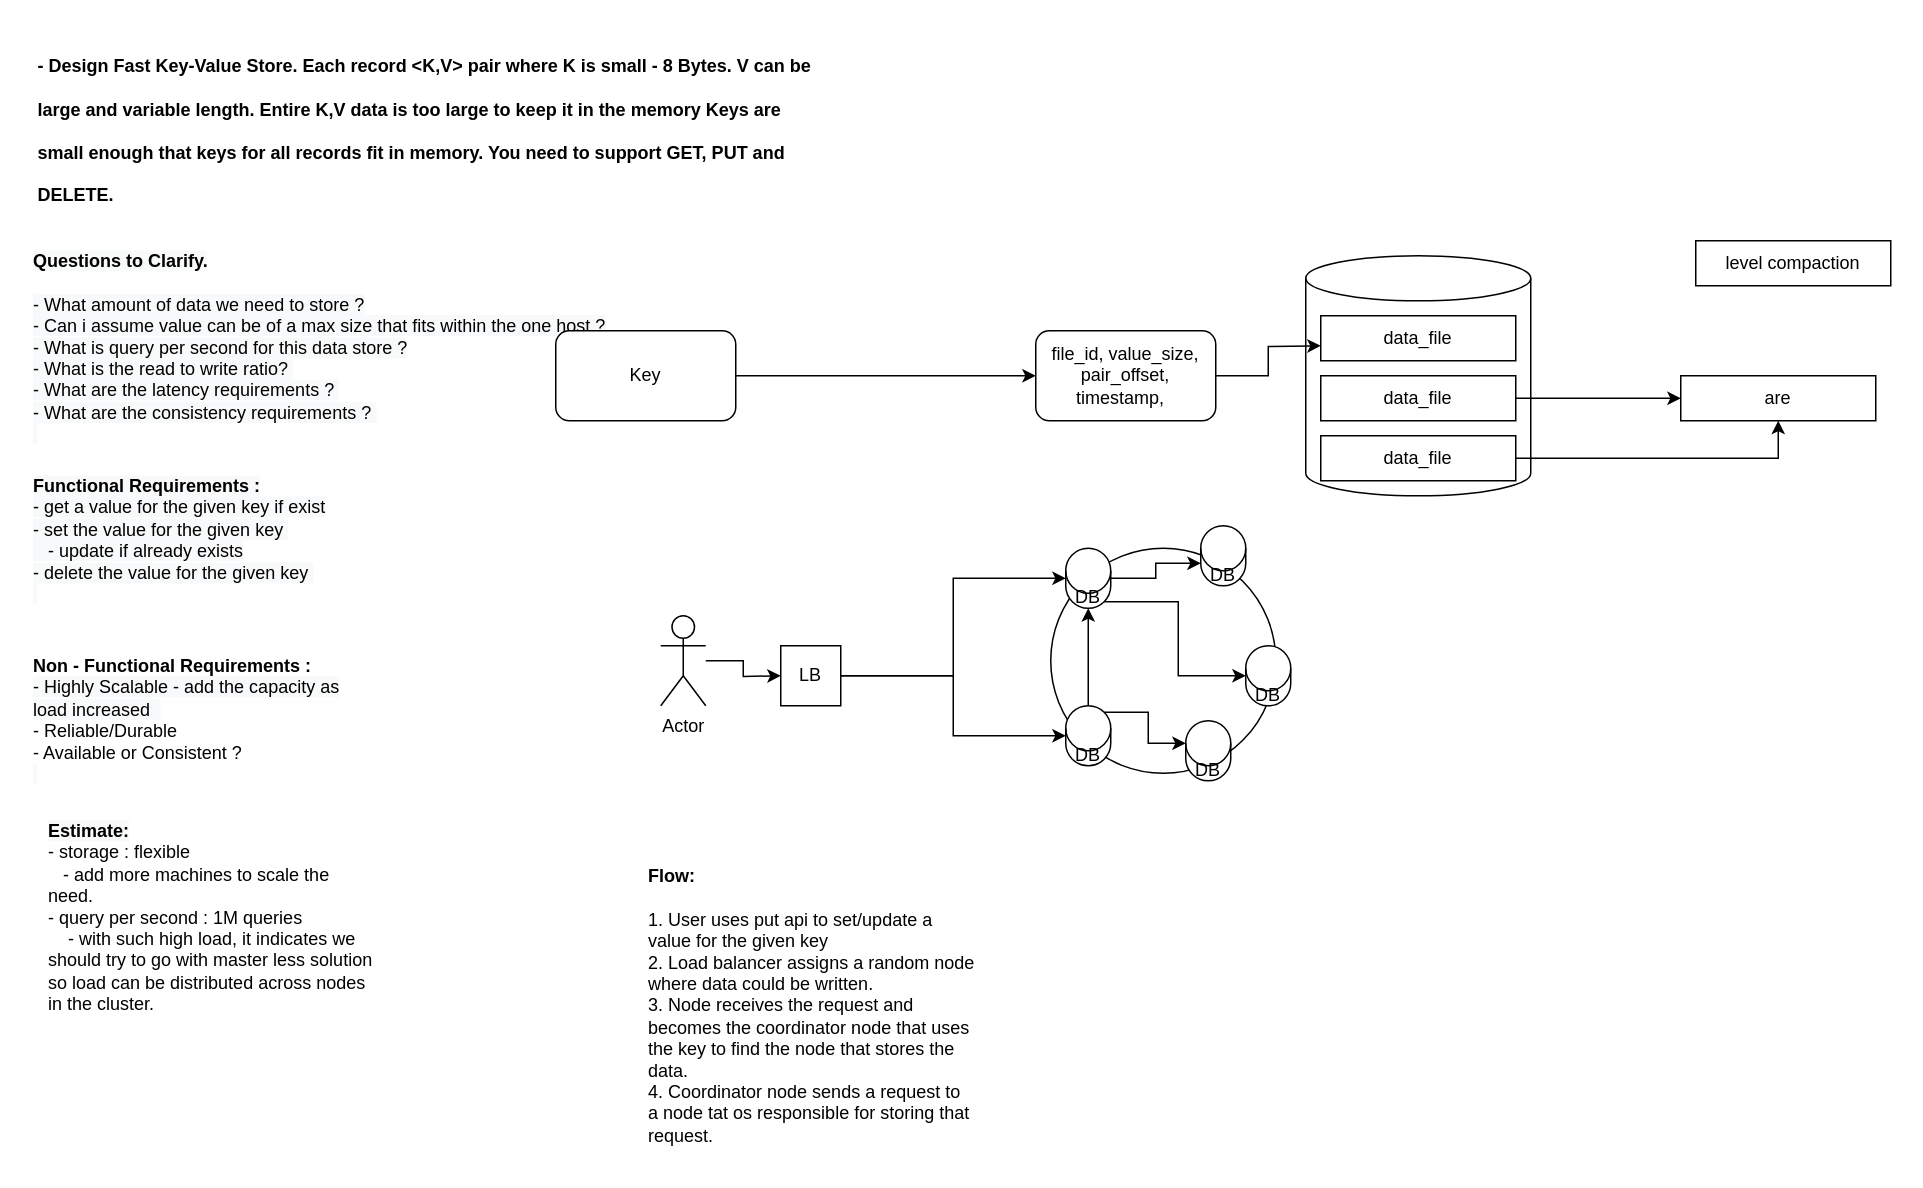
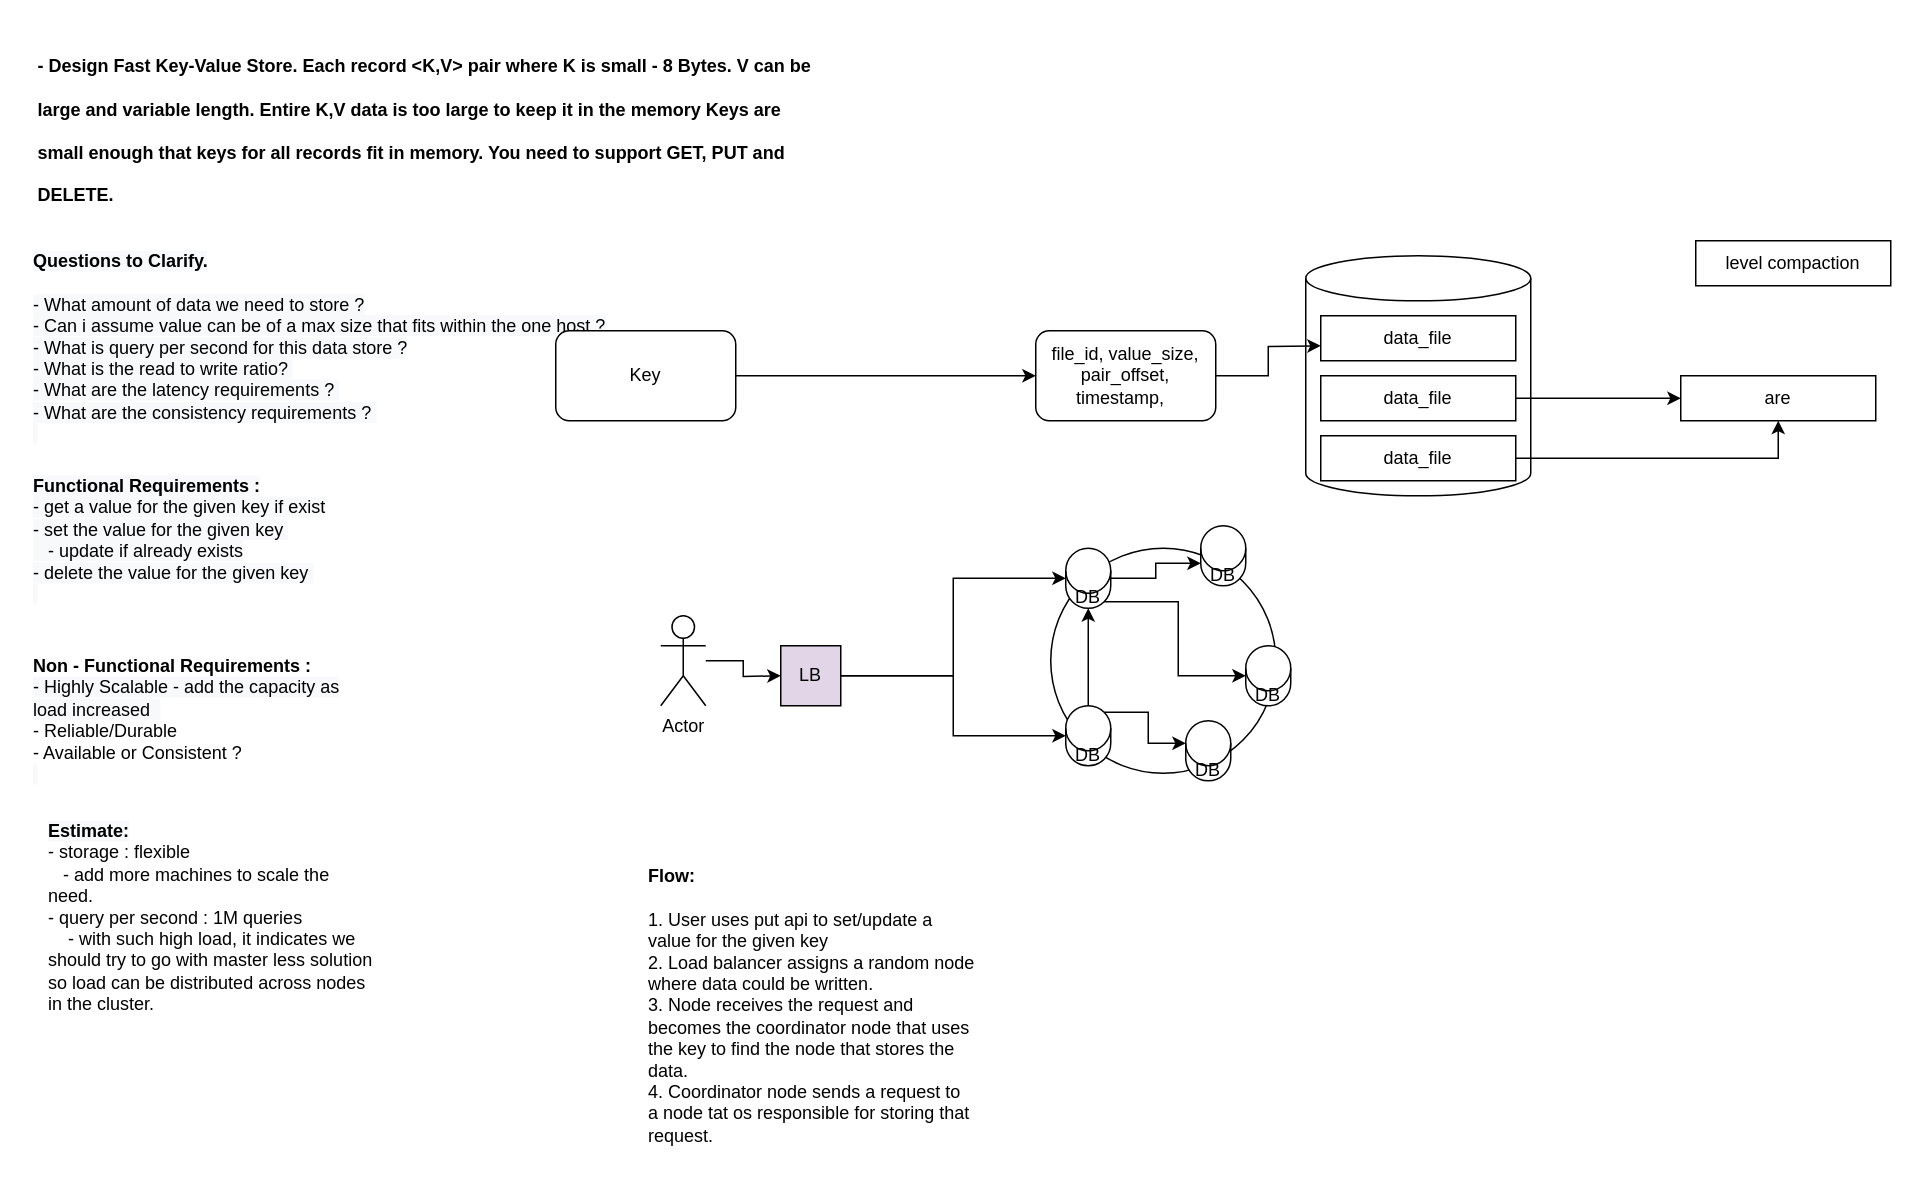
  <mxCell id="0" />
  <mxCell id="1" parent="0" />
  <mxCell id="2" value="DB" style="shape=cylinder3;whiteSpace=wrap;html=1;boundedLbl=1;backgroundOutline=1;size=15;" vertex="1" parent="1"><mxGeometry x="870" y="170" width="150" height="160" as="geometry" /></mxCell>
  <mxCell id="3" value="" style="ellipse;whiteSpace=wrap;html=1;aspect=fixed;" vertex="1" parent="1"><mxGeometry x="700" y="365" width="150" height="150" as="geometry" /></mxCell>
  <mxCell id="4" value="&lt;h1&gt;&lt;span style=&quot;font-size: 12px ; text-align: center&quot;&gt;- Design Fast Key-Value Store. Each record &amp;lt;K,V&amp;gt; pair where K is small - 8 Bytes. V can be large and variable length. Entire K,V data is too large to keep it in the memory Keys are small enough that keys for all records fit in memory. You need to support GET, PUT and DELETE.&lt;/span&gt;&lt;/h1&gt;&lt;div style=&quot;text-align: center&quot;&gt;&lt;br&gt;&lt;/div&gt;&lt;div style=&quot;text-align: center&quot;&gt;&lt;br&gt;&lt;/div&gt;&lt;div style=&quot;text-align: center&quot;&gt;&lt;br&gt;&lt;/div&gt;" style="text;html=1;strokeColor=none;fillColor=none;spacing=5;spacingTop=-20;whiteSpace=wrap;overflow=hidden;rounded=0;" vertex="1" parent="1"><mxGeometry x="20" y="20" width="530" height="130" as="geometry" /></mxCell>
  <mxCell id="5" value="&lt;span style=&quot;color: rgb(0 , 0 , 0) ; font-family: &amp;#34;helvetica&amp;#34; ; font-size: 12px ; font-style: normal ; letter-spacing: normal ; text-align: center ; text-indent: 0px ; text-transform: none ; word-spacing: 0px ; background-color: rgb(248 , 249 , 250) ; display: inline ; float: none&quot;&gt;&lt;b&gt;Questions to Clarify.&lt;br&gt;&lt;br&gt;&lt;/b&gt;- What amount of data we need to store ?&lt;br&gt;- Can i assume value can be of a max size that fits within the one host ?&lt;br&gt;- What is query per second for this data store ?&lt;br&gt;- What is the read to write ratio?&amp;nbsp;&lt;br&gt;- What are the latency requirements ?&amp;nbsp;&lt;br&gt;- What are the consistency requirements ?&amp;nbsp;&lt;br&gt;&amp;nbsp;&lt;br&gt;&lt;/span&gt;" style="text;whiteSpace=wrap;html=1;" vertex="1" parent="1"><mxGeometry x="20" y="160" width="450" height="30" as="geometry" /></mxCell>
  <mxCell id="6" value="&lt;span style=&quot;color: rgb(0 , 0 , 0) ; font-family: &amp;#34;helvetica&amp;#34; ; font-size: 12px ; font-style: normal ; letter-spacing: normal ; text-align: center ; text-indent: 0px ; text-transform: none ; word-spacing: 0px ; background-color: rgb(248 , 249 , 250) ; display: inline ; float: none&quot;&gt;&lt;b&gt;Functional Requirements :&lt;br&gt;&lt;/b&gt;- get a value for the given key if exist&lt;br&gt;- set the value for the given key&amp;nbsp;&lt;br&gt;&amp;nbsp; &amp;nbsp;- update if already exists&lt;br&gt;- delete the value for the given key&amp;nbsp;&lt;br&gt;&amp;nbsp;&lt;br&gt;&lt;/span&gt;" style="text;whiteSpace=wrap;html=1;" vertex="1" parent="1"><mxGeometry x="20" y="310" width="450" height="30" as="geometry" /></mxCell>
  <mxCell id="7" value="&lt;b style=&quot;color: rgb(0 , 0 , 0) ; font-family: &amp;#34;helvetica&amp;#34; ; font-size: 12px ; font-style: normal ; letter-spacing: normal ; text-align: center ; text-indent: 0px ; text-transform: none ; word-spacing: 0px&quot;&gt;Non - Functional Requirements :&lt;br&gt;&lt;/b&gt;&lt;span style=&quot;color: rgb(0 , 0 , 0) ; font-family: &amp;#34;helvetica&amp;#34; ; font-size: 12px ; font-style: normal ; font-weight: 400 ; letter-spacing: normal ; text-align: center ; text-indent: 0px ; text-transform: none ; word-spacing: 0px ; background-color: rgb(248 , 249 , 250) ; display: inline ; float: none&quot;&gt;- Highly Scalable - add the capacity as load increased&amp;nbsp;&lt;/span&gt;&lt;span style=&quot;color: rgb(0 , 0 , 0) ; font-family: &amp;#34;helvetica&amp;#34; ; font-size: 12px ; font-style: normal ; font-weight: 400 ; letter-spacing: normal ; text-align: center ; text-indent: 0px ; text-transform: none ; word-spacing: 0px ; background-color: rgb(248 , 249 , 250) ; display: inline ; float: none&quot;&gt;&amp;nbsp;&lt;br&gt;&lt;/span&gt;- Reliable/Durable&lt;br&gt;- Available or Consistent ?&lt;br style=&quot;color: rgb(0 , 0 , 0) ; font-family: &amp;#34;helvetica&amp;#34; ; font-size: 12px ; font-style: normal ; font-weight: 400 ; letter-spacing: normal ; text-align: center ; text-indent: 0px ; text-transform: none ; word-spacing: 0px&quot;&gt;&lt;span style=&quot;color: rgb(0 , 0 , 0) ; font-family: &amp;#34;helvetica&amp;#34; ; font-size: 12px ; font-style: normal ; font-weight: 400 ; letter-spacing: normal ; text-align: center ; text-indent: 0px ; text-transform: none ; word-spacing: 0px ; background-color: rgb(248 , 249 , 250) ; display: inline ; float: none&quot;&gt;&amp;nbsp;&lt;/span&gt;" style="text;whiteSpace=wrap;html=1;" vertex="1" parent="1"><mxGeometry x="20" y="430" width="220" height="100" as="geometry" /></mxCell>
  <mxCell id="8" value="&lt;span style=&quot;color: rgb(0 , 0 , 0) ; font-size: 12px ; font-style: normal ; letter-spacing: normal ; text-align: center ; text-indent: 0px ; text-transform: none ; word-spacing: 0px ; background-color: rgb(248 , 249 , 250) ; display: inline ; float: none&quot;&gt;&lt;b&gt;&lt;font face=&quot;helvetica&quot;&gt;Estimate:&lt;/font&gt;&lt;br&gt;&lt;div style=&quot;text-align: left&quot;&gt;&lt;span style=&quot;font-weight: 400&quot;&gt;- storage : flexible&lt;/span&gt;&lt;/div&gt;&lt;div style=&quot;text-align: left&quot;&gt;&lt;span style=&quot;font-weight: 400&quot;&gt;&amp;nbsp; &amp;nbsp;- add more machines to scale the need.&amp;nbsp;&lt;/span&gt;&lt;/div&gt;&lt;div style=&quot;text-align: left&quot;&gt;&lt;span style=&quot;font-weight: 400&quot;&gt;&lt;font face=&quot;helvetica&quot;&gt;- query per second : 1M queries&lt;/font&gt;&lt;/span&gt;&lt;/div&gt;&lt;div style=&quot;text-align: left&quot;&gt;&lt;span style=&quot;font-weight: 400&quot;&gt;&lt;font face=&quot;helvetica&quot;&gt;&amp;nbsp; &amp;nbsp; - with such high load, it indicates we should try to go with master less solution so load can be distributed across nodes in the cluster.&amp;nbsp;&lt;/font&gt;&lt;/span&gt;&lt;/div&gt;&lt;/b&gt;&lt;/span&gt;" style="text;whiteSpace=wrap;html=1;" vertex="1" parent="1"><mxGeometry x="30" y="540" width="220" height="150" as="geometry" /></mxCell>
  <mxCell id="9" style="edgeStyle=orthogonalEdgeStyle;rounded=0;orthogonalLoop=1;jettySize=auto;html=1;entryX=0.5;entryY=1;entryDx=0;entryDy=0;entryPerimeter=0;" edge="1" parent="1" source="11" target="19"><mxGeometry relative="1" as="geometry" /></mxCell>
  <mxCell id="10" style="edgeStyle=orthogonalEdgeStyle;rounded=0;orthogonalLoop=1;jettySize=auto;html=1;exitX=0.855;exitY=0;exitDx=0;exitDy=4.35;exitPerimeter=0;entryX=0;entryY=0;entryDx=0;entryDy=15;entryPerimeter=0;" edge="1" parent="1" source="11" target="22"><mxGeometry relative="1" as="geometry" /></mxCell>
  <mxCell id="11" value="DB" style="shape=cylinder3;whiteSpace=wrap;html=1;boundedLbl=1;backgroundOutline=1;size=15;" vertex="1" parent="1"><mxGeometry x="710" y="470" width="30" height="40" as="geometry" /></mxCell>
  <mxCell id="12" style="edgeStyle=orthogonalEdgeStyle;rounded=0;orthogonalLoop=1;jettySize=auto;html=1;" edge="1" parent="1" source="13"><mxGeometry relative="1" as="geometry"><mxPoint x="520" y="450" as="targetPoint" /></mxGeometry></mxCell>
  <mxCell id="13" value="Actor" style="shape=umlActor;verticalLabelPosition=bottom;verticalAlign=top;html=1;outlineConnect=0;" vertex="1" parent="1"><mxGeometry x="440" y="410" width="30" height="60" as="geometry" /></mxCell>
  <mxCell id="14" style="edgeStyle=orthogonalEdgeStyle;rounded=0;orthogonalLoop=1;jettySize=auto;html=1;entryX=0;entryY=0.5;entryDx=0;entryDy=0;entryPerimeter=0;" edge="1" parent="1" source="16" target="19"><mxGeometry relative="1" as="geometry" /></mxCell>
  <mxCell id="15" style="edgeStyle=orthogonalEdgeStyle;rounded=0;orthogonalLoop=1;jettySize=auto;html=1;entryX=0;entryY=0.5;entryDx=0;entryDy=0;entryPerimeter=0;" edge="1" parent="1" source="16" target="11"><mxGeometry relative="1" as="geometry" /></mxCell>
- <mxCell id="16" value="LB" style="whiteSpace=wrap;html=1;aspect=fixed;" vertex="1" parent="1"><mxGeometry x="520" y="430" width="40" height="40" as="geometry" /></mxCell>
+ <mxCell id="16" value="LB" style="whiteSpace=wrap;html=1;aspect=fixed;fillColor=#e1d5e7;" vertex="1" parent="1"><mxGeometry x="520" y="430" width="40" height="40" as="geometry" /></mxCell>
  <mxCell id="17" style="edgeStyle=orthogonalEdgeStyle;rounded=0;orthogonalLoop=1;jettySize=auto;html=1;entryX=0;entryY=1;entryDx=0;entryDy=-15;entryPerimeter=0;" edge="1" parent="1" source="19" target="21"><mxGeometry relative="1" as="geometry" /></mxCell>
  <mxCell id="18" style="edgeStyle=orthogonalEdgeStyle;rounded=0;orthogonalLoop=1;jettySize=auto;html=1;exitX=0.855;exitY=1;exitDx=0;exitDy=-4.35;exitPerimeter=0;entryX=0;entryY=0.5;entryDx=0;entryDy=0;entryPerimeter=0;" edge="1" parent="1" source="19" target="23"><mxGeometry relative="1" as="geometry" /></mxCell>
  <mxCell id="19" value="DB" style="shape=cylinder3;whiteSpace=wrap;html=1;boundedLbl=1;backgroundOutline=1;size=15;" vertex="1" parent="1"><mxGeometry x="710" y="365" width="30" height="40" as="geometry" /></mxCell>
  <mxCell id="20" value="&lt;b&gt;Flow:&lt;br&gt;&lt;/b&gt;&lt;span style=&quot;color: rgb(0 , 0 , 0) ; font-size: 12px ; font-style: normal ; letter-spacing: normal ; text-align: center ; text-indent: 0px ; text-transform: none ; word-spacing: 0px ; background-color: rgb(248 , 249 , 250) ; display: inline ; float: none&quot;&gt;&lt;div style=&quot;font-weight: bold ; text-align: left&quot;&gt;&lt;br&gt;&lt;/div&gt;&lt;div style=&quot;text-align: left&quot;&gt;1. User uses put api to set/update a value for the given key&lt;/div&gt;&lt;div style=&quot;text-align: left&quot;&gt;2. Load balancer assigns a random node where data could be written.&lt;/div&gt;&lt;div style=&quot;text-align: left&quot;&gt;3. Node receives the request and becomes the coordinator node that uses the key to find the node that stores the data.&amp;nbsp;&lt;/div&gt;&lt;div style=&quot;text-align: left&quot;&gt;4. Coordinator node sends a request to a node tat os responsible for storing that request.&amp;nbsp; &amp;nbsp;&lt;/div&gt;&lt;/span&gt;" style="text;whiteSpace=wrap;html=1;" vertex="1" parent="1"><mxGeometry x="430" y="570" width="220" height="200" as="geometry" /></mxCell>
  <mxCell id="21" value="DB" style="shape=cylinder3;whiteSpace=wrap;html=1;boundedLbl=1;backgroundOutline=1;size=15;" vertex="1" parent="1"><mxGeometry x="800" y="350" width="30" height="40" as="geometry" /></mxCell>
  <mxCell id="22" value="DB" style="shape=cylinder3;whiteSpace=wrap;html=1;boundedLbl=1;backgroundOutline=1;size=15;" vertex="1" parent="1"><mxGeometry x="790" y="480" width="30" height="40" as="geometry" /></mxCell>
  <mxCell id="23" value="DB" style="shape=cylinder3;whiteSpace=wrap;html=1;boundedLbl=1;backgroundOutline=1;size=15;" vertex="1" parent="1"><mxGeometry x="830" y="430" width="30" height="40" as="geometry" /></mxCell>
  <mxCell id="24" style="edgeStyle=orthogonalEdgeStyle;rounded=0;orthogonalLoop=1;jettySize=auto;html=1;" edge="1" parent="1" source="25"><mxGeometry relative="1" as="geometry"><mxPoint x="690" y="250" as="targetPoint" /></mxGeometry></mxCell>
  <mxCell id="25" value="Key" style="rounded=1;whiteSpace=wrap;html=1;" vertex="1" parent="1"><mxGeometry x="370" y="220" width="120" height="60" as="geometry" /></mxCell>
  <mxCell id="26" style="edgeStyle=orthogonalEdgeStyle;rounded=0;orthogonalLoop=1;jettySize=auto;html=1;" edge="1" parent="1" source="27"><mxGeometry relative="1" as="geometry"><mxPoint x="880" y="230" as="targetPoint" /></mxGeometry></mxCell>
  <mxCell id="27" value="file_id, value_size, pair_offset, timestamp,&amp;nbsp;&amp;nbsp;" style="rounded=1;whiteSpace=wrap;html=1;" vertex="1" parent="1"><mxGeometry x="690" y="220" width="120" height="60" as="geometry" /></mxCell>
  <mxCell id="28" value="data_file" style="rounded=0;whiteSpace=wrap;html=1;" vertex="1" parent="1"><mxGeometry x="880" y="210" width="130" height="30" as="geometry" /></mxCell>
  <mxCell id="29" style="edgeStyle=orthogonalEdgeStyle;rounded=0;orthogonalLoop=1;jettySize=auto;html=1;entryX=0.5;entryY=1;entryDx=0;entryDy=0;" edge="1" parent="1" source="30" target="33"><mxGeometry relative="1" as="geometry"><mxPoint x="1100" y="260" as="targetPoint" /></mxGeometry></mxCell>
  <mxCell id="30" value="data_file" style="rounded=0;whiteSpace=wrap;html=1;" vertex="1" parent="1"><mxGeometry x="880" y="290" width="130" height="30" as="geometry" /></mxCell>
  <mxCell id="31" style="edgeStyle=orthogonalEdgeStyle;rounded=0;orthogonalLoop=1;jettySize=auto;html=1;" edge="1" parent="1" source="32"><mxGeometry relative="1" as="geometry"><mxPoint x="1120" y="265" as="targetPoint" /></mxGeometry></mxCell>
  <mxCell id="32" value="&lt;span style=&quot;font-weight: normal&quot;&gt;data_file&lt;/span&gt;" style="rounded=0;whiteSpace=wrap;html=1;fontStyle=1" vertex="1" parent="1"><mxGeometry x="880" y="250" width="130" height="30" as="geometry" /></mxCell>
  <mxCell id="33" value="&lt;span style=&quot;font-weight: normal&quot;&gt;are&lt;/span&gt;" style="rounded=0;whiteSpace=wrap;html=1;fontStyle=1" vertex="1" parent="1"><mxGeometry x="1120" y="250" width="130" height="30" as="geometry" /></mxCell>
  <mxCell id="34" value="&lt;span style=&quot;font-weight: normal&quot;&gt;level compaction&lt;/span&gt;" style="rounded=0;whiteSpace=wrap;html=1;fontStyle=1" vertex="1" parent="1"><mxGeometry x="1130" y="160" width="130" height="30" as="geometry" /></mxCell>
